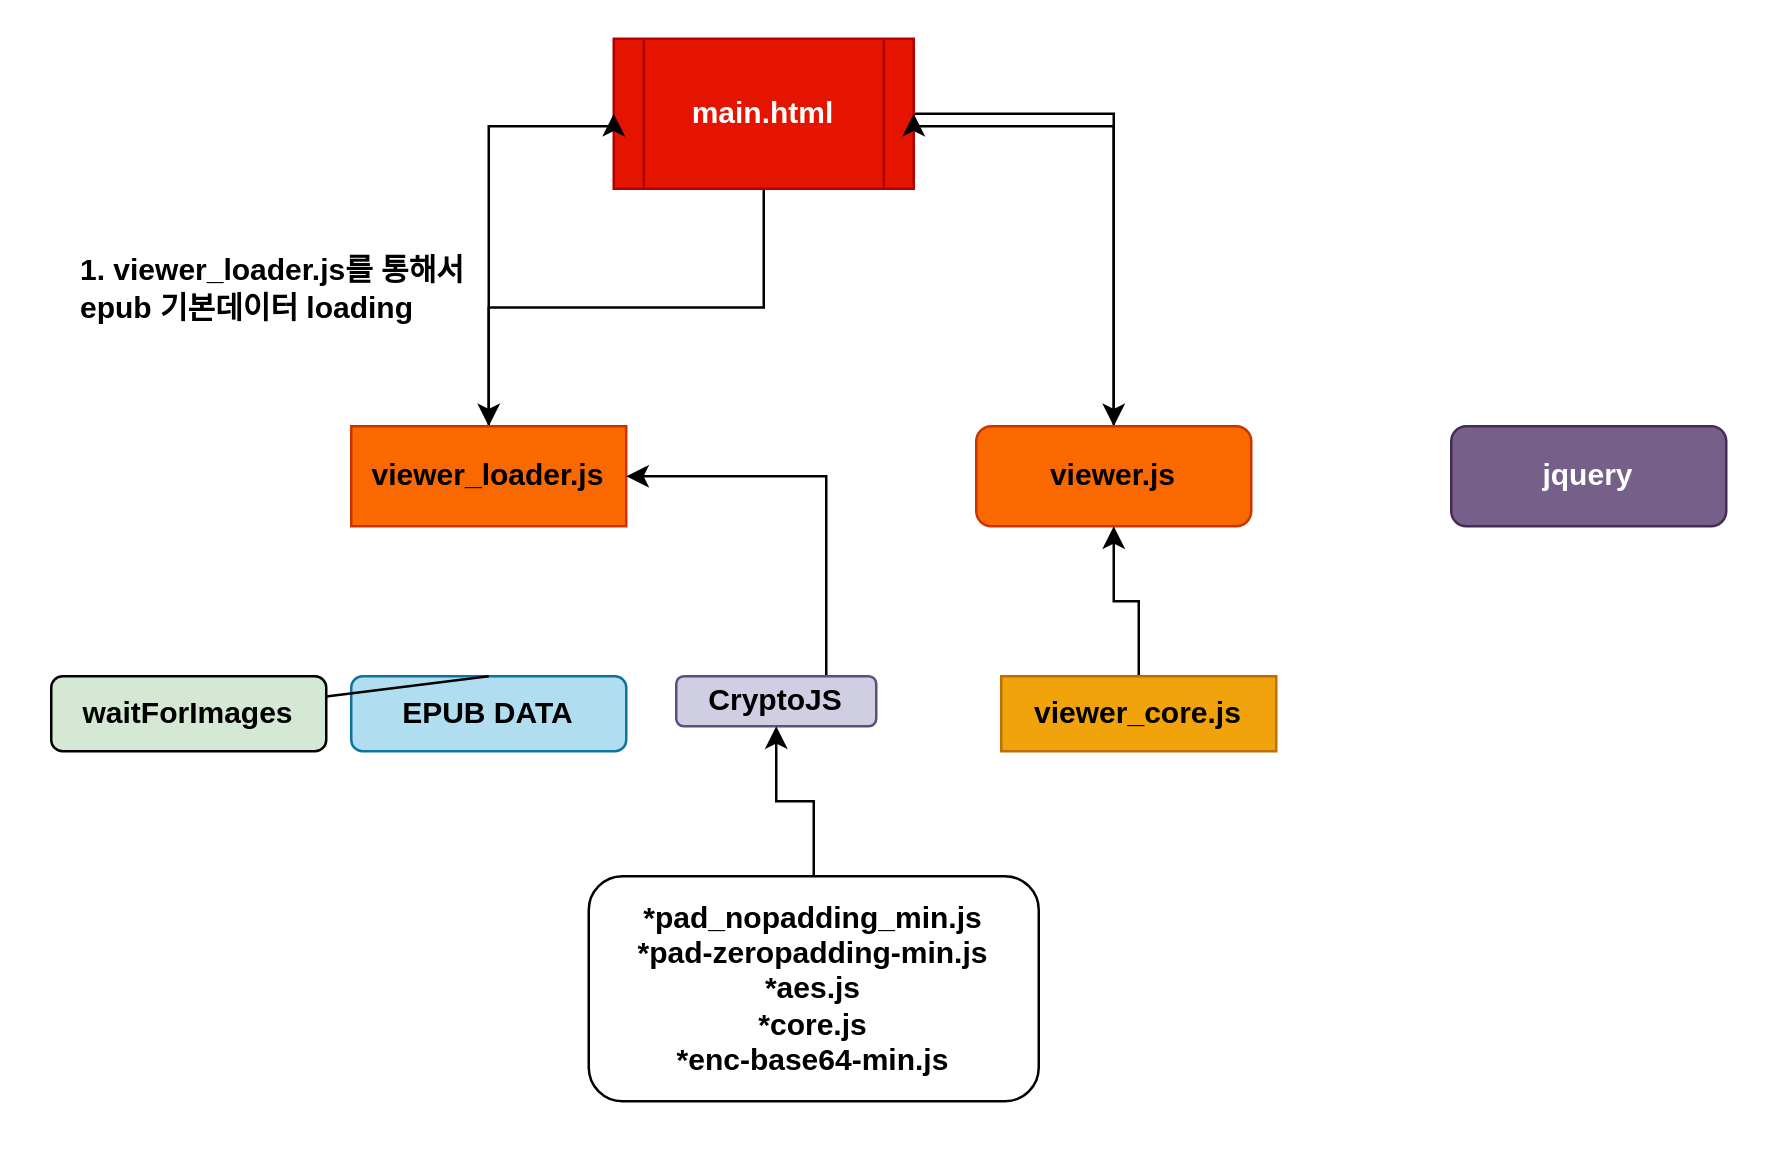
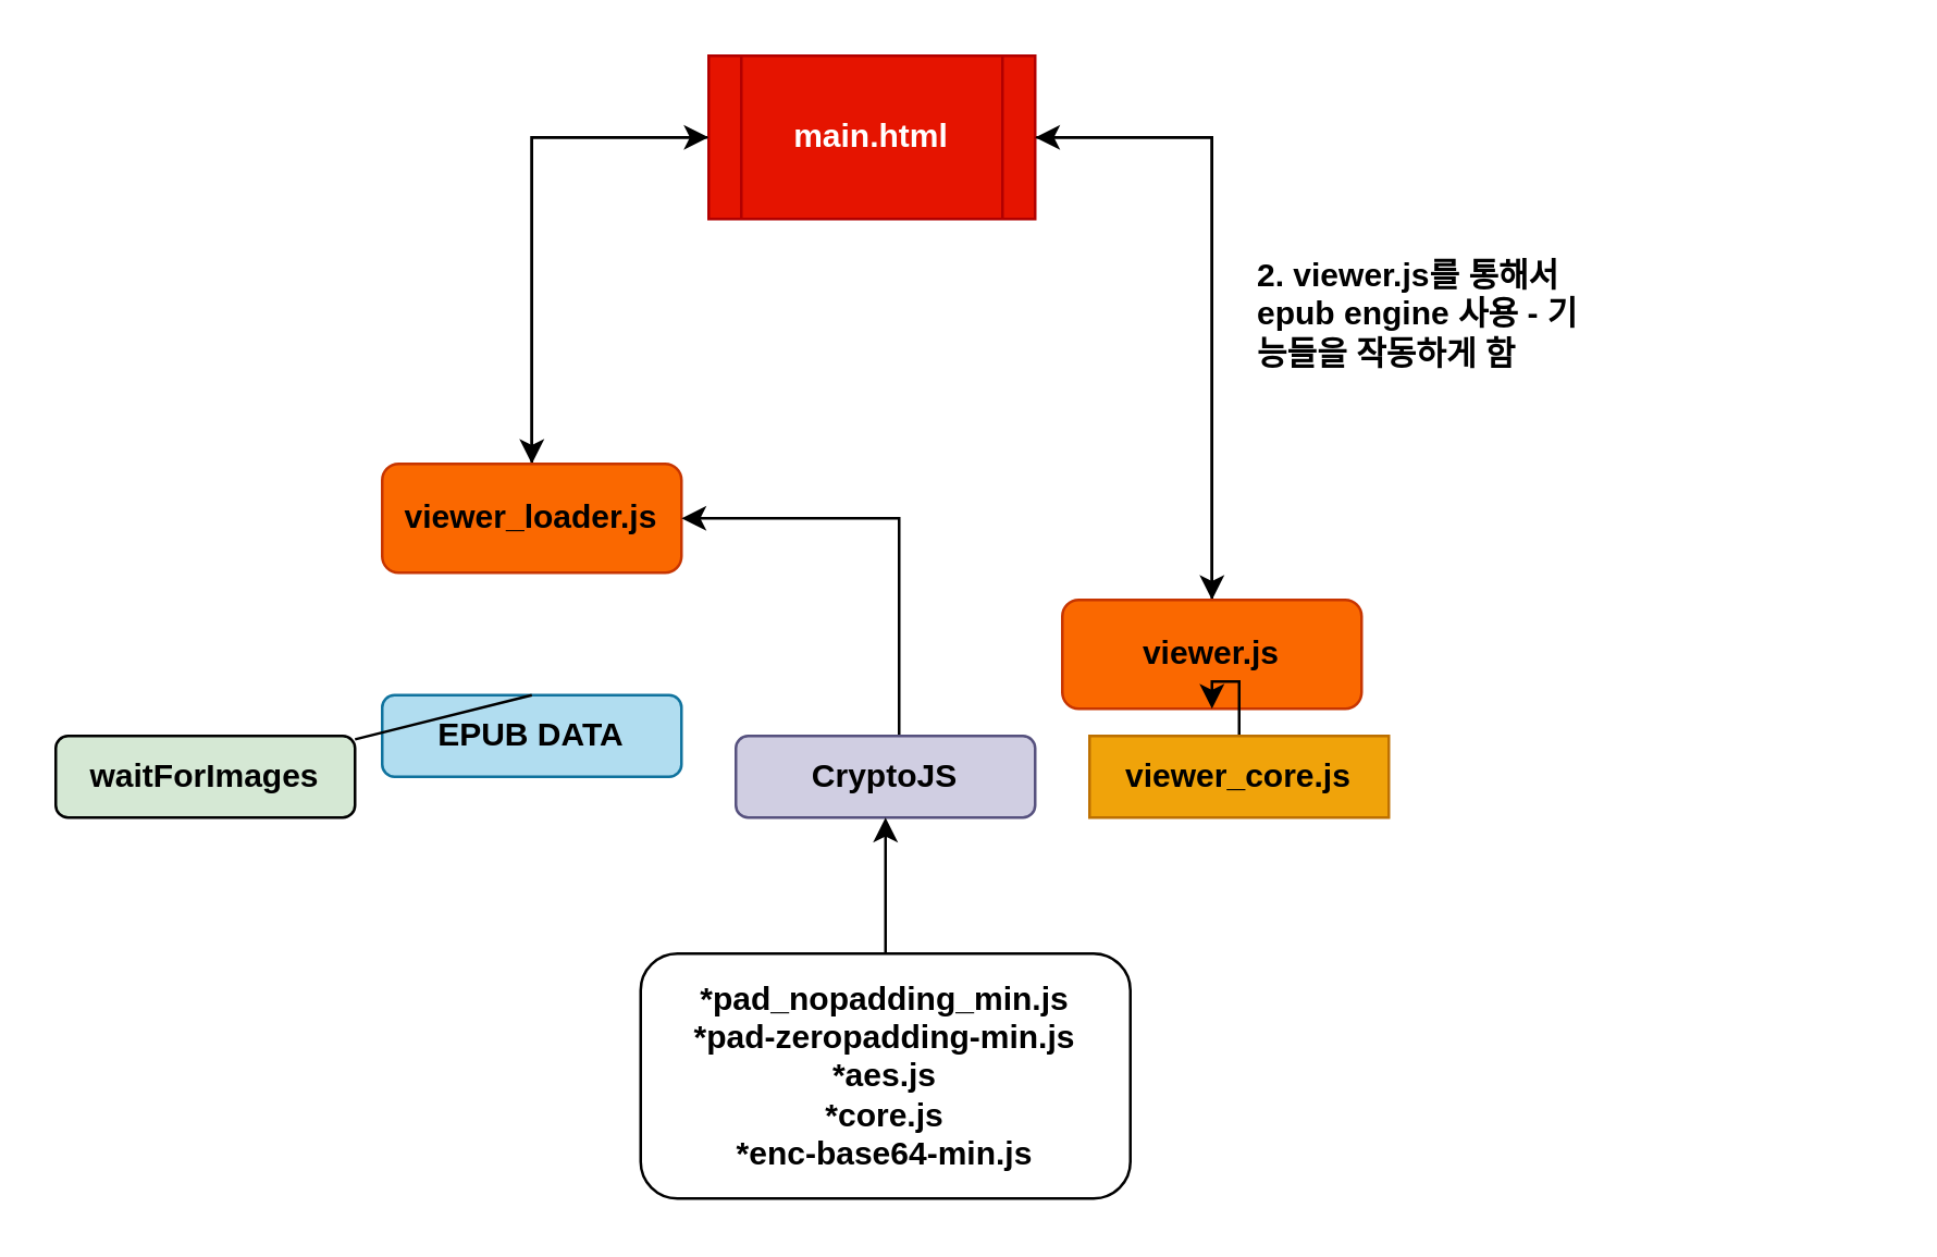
  <mxCell id="0" />
  <mxCell id="1" parent="0" />
  <mxCell id="2" style="edgeStyle=orthogonalEdgeStyle;rounded=0;orthogonalLoop=1;jettySize=auto;html=1;entryX=0.5;entryY=0;entryDx=0;entryDy=0;" edge="1" parent="1" source="4" target="6"><mxGeometry relative="1" as="geometry" /></mxCell>
  <mxCell id="3" style="edgeStyle=orthogonalEdgeStyle;rounded=0;orthogonalLoop=1;jettySize=auto;html=1;entryX=0.5;entryY=0;entryDx=0;entryDy=0;" edge="1" parent="1" source="4" target="15"><mxGeometry relative="1" as="geometry" /></mxCell>
- <mxCell id="4" value="&lt;b&gt;main.html&lt;/b&gt;" style="shape=process;whiteSpace=wrap;html=1;backgroundOutline=1;fillColor=#e51400;strokeColor=#B20000;fontColor=#ffffff;" vertex="1" parent="1"><mxGeometry x="245" y="15" width="120" height="60" as="geometry" /></mxCell>
+ <mxCell id="4" value="&lt;b&gt;main.html&lt;/b&gt;" style="shape=process;whiteSpace=wrap;html=1;backgroundOutline=1;fillColor=#e51400;strokeColor=#B20000;fontColor=#ffffff;" vertex="1" parent="1"><mxGeometry x="260" y="20" width="120" height="60" as="geometry" /></mxCell>
  <mxCell id="5" style="edgeStyle=orthogonalEdgeStyle;rounded=0;orthogonalLoop=1;jettySize=auto;html=1;entryX=0;entryY=0.5;entryDx=0;entryDy=0;" edge="1" parent="1" source="6" target="4"><mxGeometry relative="1" as="geometry"><Array as="points"><mxPoint x="195" y="50" /></Array></mxGeometry></mxCell>
- <mxCell id="6" value="&lt;b&gt;viewer_loader.js&lt;/b&gt;" style="whiteSpace=wrap;html=1;fillColor=#fa6800;strokeColor=#C73500;fontColor=#000000;rounded=0;" vertex="1" parent="1"><mxGeometry x="140" y="170" width="110" height="40" as="geometry" /></mxCell>
- <mxCell id="7" value="&lt;b&gt;EPUB DATA&lt;/b&gt;" style="rounded=1;whiteSpace=wrap;html=1;fillColor=#b1ddf0;strokeColor=#10739e;" vertex="1" parent="1"><mxGeometry x="140" y="270" width="110" height="30" as="geometry" /></mxCell>
+ <mxCell id="6" value="&lt;b&gt;viewer_loader.js&lt;/b&gt;" style="rounded=1;whiteSpace=wrap;html=1;fillColor=#fa6800;strokeColor=#C73500;fontColor=#000000;" vertex="1" parent="1"><mxGeometry x="140" y="170" width="110" height="40" as="geometry" /></mxCell>
+ <mxCell id="7" value="&lt;b&gt;EPUB DATA&lt;/b&gt;" style="rounded=1;whiteSpace=wrap;html=1;fillColor=#b1ddf0;strokeColor=#10739e;" vertex="1" parent="1"><mxGeometry x="140" y="255" width="110" height="30" as="geometry" /></mxCell>
  <mxCell id="8" value="" style="endArrow=none;html=1;exitX=0.5;exitY=0;exitDx=0;exitDy=0;" edge="1" parent="1" source="7" target="9"><mxGeometry width="50" height="50" relative="1" as="geometry"><mxPoint x="60" y="290" as="sourcePoint" /><mxPoint x="110" y="240" as="targetPoint" /></mxGeometry></mxCell>
  <mxCell id="9" value="&lt;b&gt;waitForImages&lt;/b&gt;" style="rounded=1;whiteSpace=wrap;html=1;fillColor=#d5e8d4;" vertex="1" parent="1"><mxGeometry x="20" y="270" width="110" height="30" as="geometry" /></mxCell>
  <mxCell id="10" style="edgeStyle=orthogonalEdgeStyle;rounded=0;orthogonalLoop=1;jettySize=auto;html=1;entryX=1;entryY=0.5;entryDx=0;entryDy=0;" edge="1" parent="1" source="11" target="6"><mxGeometry relative="1" as="geometry"><Array as="points"><mxPoint x="330" y="190" /></Array></mxGeometry></mxCell>
- <mxCell id="11" value="&lt;b&gt;CryptoJS&lt;/b&gt;" style="rounded=1;whiteSpace=wrap;html=1;fillColor=#d0cee2;strokeColor=#56517e;" vertex="1" parent="1"><mxGeometry x="270" y="270" width="80" height="20" as="geometry" /></mxCell>
+ <mxCell id="11" value="&lt;b&gt;CryptoJS&lt;/b&gt;" style="rounded=1;whiteSpace=wrap;html=1;fillColor=#d0cee2;strokeColor=#56517e;" vertex="1" parent="1"><mxGeometry x="270" y="270" width="110" height="30" as="geometry" /></mxCell>
  <mxCell id="12" style="edgeStyle=orthogonalEdgeStyle;rounded=0;orthogonalLoop=1;jettySize=auto;html=1;entryX=0.5;entryY=1;entryDx=0;entryDy=0;" edge="1" parent="1" source="13" target="11"><mxGeometry relative="1" as="geometry" /></mxCell>
  <mxCell id="13" value="&lt;b&gt;*pad_nopadding_min.js&lt;br&gt;*pad-zeropadding-min.js&lt;br&gt;*aes.js&lt;br&gt;*core.js&lt;br&gt;*enc-base64-min.js&lt;br&gt;&lt;/b&gt;" style="rounded=1;whiteSpace=wrap;html=1;" vertex="1" parent="1"><mxGeometry x="235" y="350" width="180" height="90" as="geometry" /></mxCell>
  <mxCell id="14" style="edgeStyle=orthogonalEdgeStyle;rounded=0;orthogonalLoop=1;jettySize=auto;html=1;entryX=1;entryY=0.5;entryDx=0;entryDy=0;" edge="1" parent="1" source="15" target="4"><mxGeometry relative="1" as="geometry"><Array as="points"><mxPoint x="445" y="50" /></Array></mxGeometry></mxCell>
- <mxCell id="15" value="&lt;b&gt;viewer.js&lt;/b&gt;" style="rounded=1;whiteSpace=wrap;html=1;fillColor=#fa6800;strokeColor=#C73500;fontColor=#000000;" vertex="1" parent="1"><mxGeometry x="390" y="170" width="110" height="40" as="geometry" /></mxCell>
+ <mxCell id="15" value="&lt;b&gt;viewer.js&lt;/b&gt;" style="rounded=1;whiteSpace=wrap;html=1;fillColor=#fa6800;strokeColor=#C73500;fontColor=#000000;" vertex="1" parent="1"><mxGeometry x="390" y="220" width="110" height="40" as="geometry" /></mxCell>
  <mxCell id="16" style="edgeStyle=orthogonalEdgeStyle;rounded=0;orthogonalLoop=1;jettySize=auto;html=1;entryX=0.5;entryY=1;entryDx=0;entryDy=0;" edge="1" parent="1" source="17" target="15"><mxGeometry relative="1" as="geometry" /></mxCell>
  <mxCell id="17" value="&lt;b&gt;viewer_core.js&lt;/b&gt;" style="whiteSpace=wrap;html=1;fillColor=#f0a30a;strokeColor=#BD7000;fontColor=#000000;rounded=0;" vertex="1" parent="1"><mxGeometry x="400" y="270" width="110" height="30" as="geometry" /></mxCell>
- <mxCell id="18" value="&lt;b&gt;1. viewer_loader.js를 통해서&amp;nbsp;&lt;br&gt;epub 기본데이터 loading&lt;/b&gt;&lt;b&gt;&lt;br&gt;&lt;/b&gt;" style="text;html=1;strokeColor=none;fillColor=none;align=left;verticalAlign=middle;whiteSpace=wrap;rounded=0;" vertex="1" parent="1"><mxGeometry x="30" y="70" width="200" height="90" as="geometry" /></mxCell>
- <mxCell id="20" value="&lt;b&gt;jquery&lt;/b&gt;" style="rounded=1;whiteSpace=wrap;html=1;fillColor=#76608a;strokeColor=#432D57;fontColor=#ffffff;" vertex="1" parent="1"><mxGeometry x="580" y="170" width="110" height="40" as="geometry" /></mxCell>
+ <mxCell id="19" value="&lt;b&gt;2. viewer.js를 통해서 epub engine 사용 - 기능들을 작동하게 함&lt;br&gt;&lt;/b&gt;" style="text;html=1;strokeColor=none;fillColor=none;align=left;verticalAlign=middle;whiteSpace=wrap;rounded=0;" vertex="1" parent="1"><mxGeometry x="460" y="70" width="120" height="90" as="geometry" /></mxCell>
